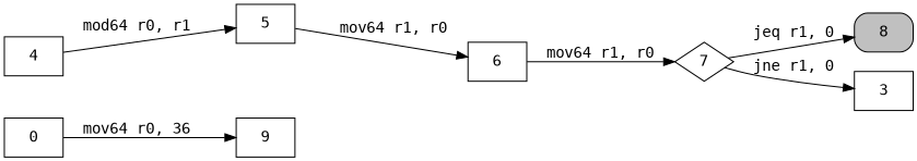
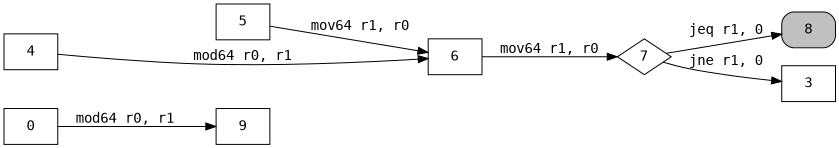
  digraph {
    rankdir=LR
    node [fontname=monospace shape=box]
    edge [fontname=monospace]
    n1 [label=9]
    0
    8 [fillcolor=grey style="rounded,filled"]
    4
    5
    6
    7 [shape=diamond]
    3
-   0 -> n1 [label="mov64 r0, 36"]
-   4 -> 5 [label="mod64 r0, r1"]
+   0 -> n1 [label="mod64 r0, r1"]
+   4 -> 6 [label="mod64 r0, r1"]
    5 -> 6 [label="mov64 r1, r0"]
    6 -> 7 [label="mov64 r1, r0"]
    7 -> 8 [label="jeq r1, 0"]
    7 -> 3 [label="jne r1, 0"]
  }
